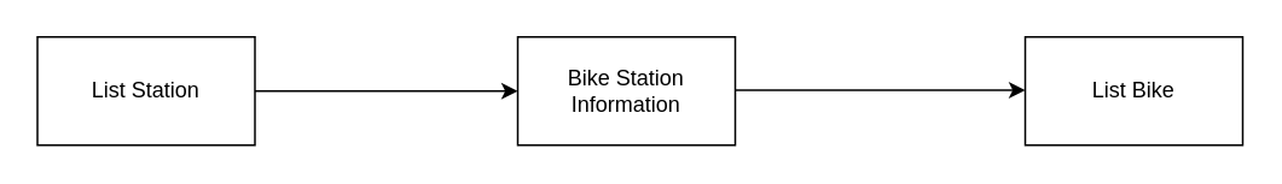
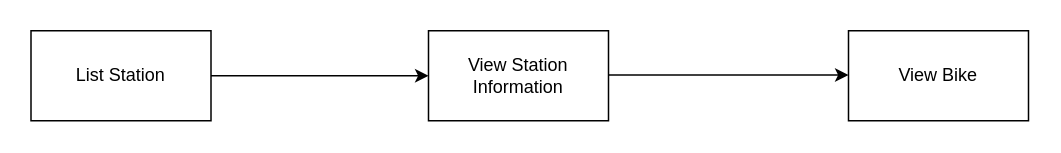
  <mxCell id="0" />
  <mxCell id="1" parent="0" />
  <mxCell id="2" value="List Station" style="rounded=0;whiteSpace=wrap;html=1;" vertex="1" parent="1"><mxGeometry x="20" y="20" width="120" height="60" as="geometry" /></mxCell>
- <mxCell id="3" value="Bike Station Information" style="rounded=0;whiteSpace=wrap;html=1;" vertex="1" parent="1"><mxGeometry x="285" y="20" width="120" height="60" as="geometry" /></mxCell>
- <mxCell id="4" value="List Bike" style="rounded=0;whiteSpace=wrap;html=1;" vertex="1" parent="1"><mxGeometry x="565" y="20" width="120" height="60" as="geometry" /></mxCell>
+ <mxCell id="3" value="View Station Information" style="rounded=0;whiteSpace=wrap;html=1;" vertex="1" parent="1"><mxGeometry x="285" y="20" width="120" height="60" as="geometry" /></mxCell>
+ <mxCell id="4" value="View Bike" style="rounded=0;whiteSpace=wrap;html=1;" vertex="1" parent="1"><mxGeometry x="565" y="20" width="120" height="60" as="geometry" /></mxCell>
  <mxCell id="5" value="" style="endArrow=classic;html=1;exitX=1;exitY=0.5;exitDx=0;exitDy=0;entryX=0;entryY=0.5;entryDx=0;entryDy=0;" edge="1" parent="1" source="2" target="3"><mxGeometry width="50" height="50" relative="1" as="geometry"><mxPoint x="315" y="90" as="sourcePoint" /><mxPoint x="365" y="40" as="targetPoint" /></mxGeometry></mxCell>
  <mxCell id="6" value="" style="endArrow=classic;html=1;exitX=1;exitY=0.5;exitDx=0;exitDy=0;entryX=0;entryY=0.5;entryDx=0;entryDy=0;" edge="1" parent="1"><mxGeometry width="50" height="50" relative="1" as="geometry"><mxPoint x="405" y="49.5" as="sourcePoint" /><mxPoint x="565" y="49.5" as="targetPoint" /></mxGeometry></mxCell>
